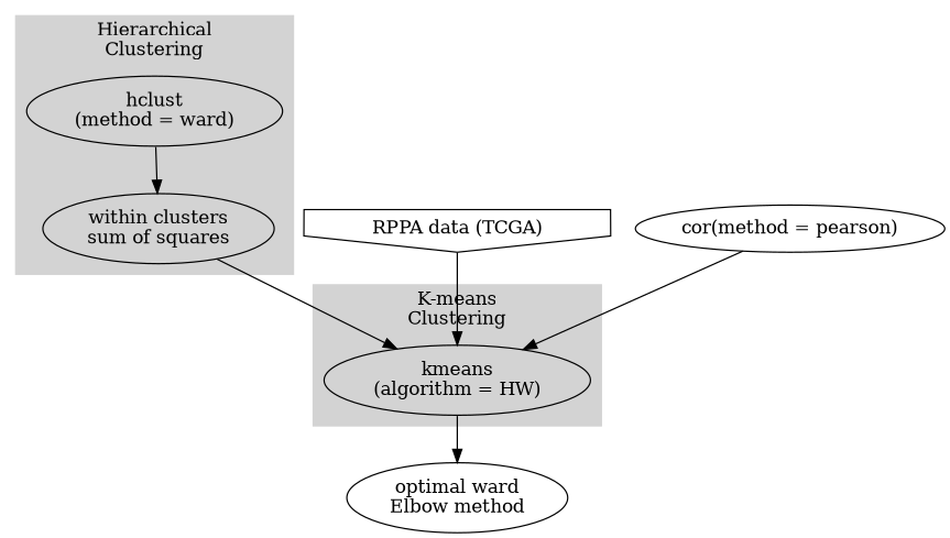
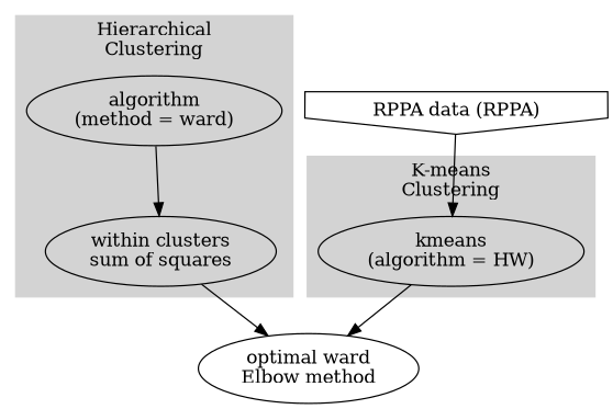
  digraph {
-   n1 [label="hclust\n(method = ward)"]
+   n1 [label="algorithm\n(method = ward)"]
    n2 [label="within clusters\nsum of squares"]
    n3 [label="kmeans\n(algorithm = HW)"]
    n4 [label="optimal ward\nElbow method"]
-   n5 [label="RPPA data (TCGA)" shape=invhouse]
-   n6 [label="cor(method = pearson)"]
+   n5 [label="RPPA data (RPPA)" shape=invhouse]
    subgraph cluster_1 {
      color=lightgrey
      label="Hierarchical\nClustering"
      style=filled
      n1
      n2
    }
    subgraph cluster_2 {
      color=lightgrey
      label="K-means\nClustering"
      style=filled
      n3
    }
    n1 -> n2
-   n2 -> n3
+   n2 -> n4
    n3 -> n4
    n5 -> n3
-   n6 -> n3
  }
